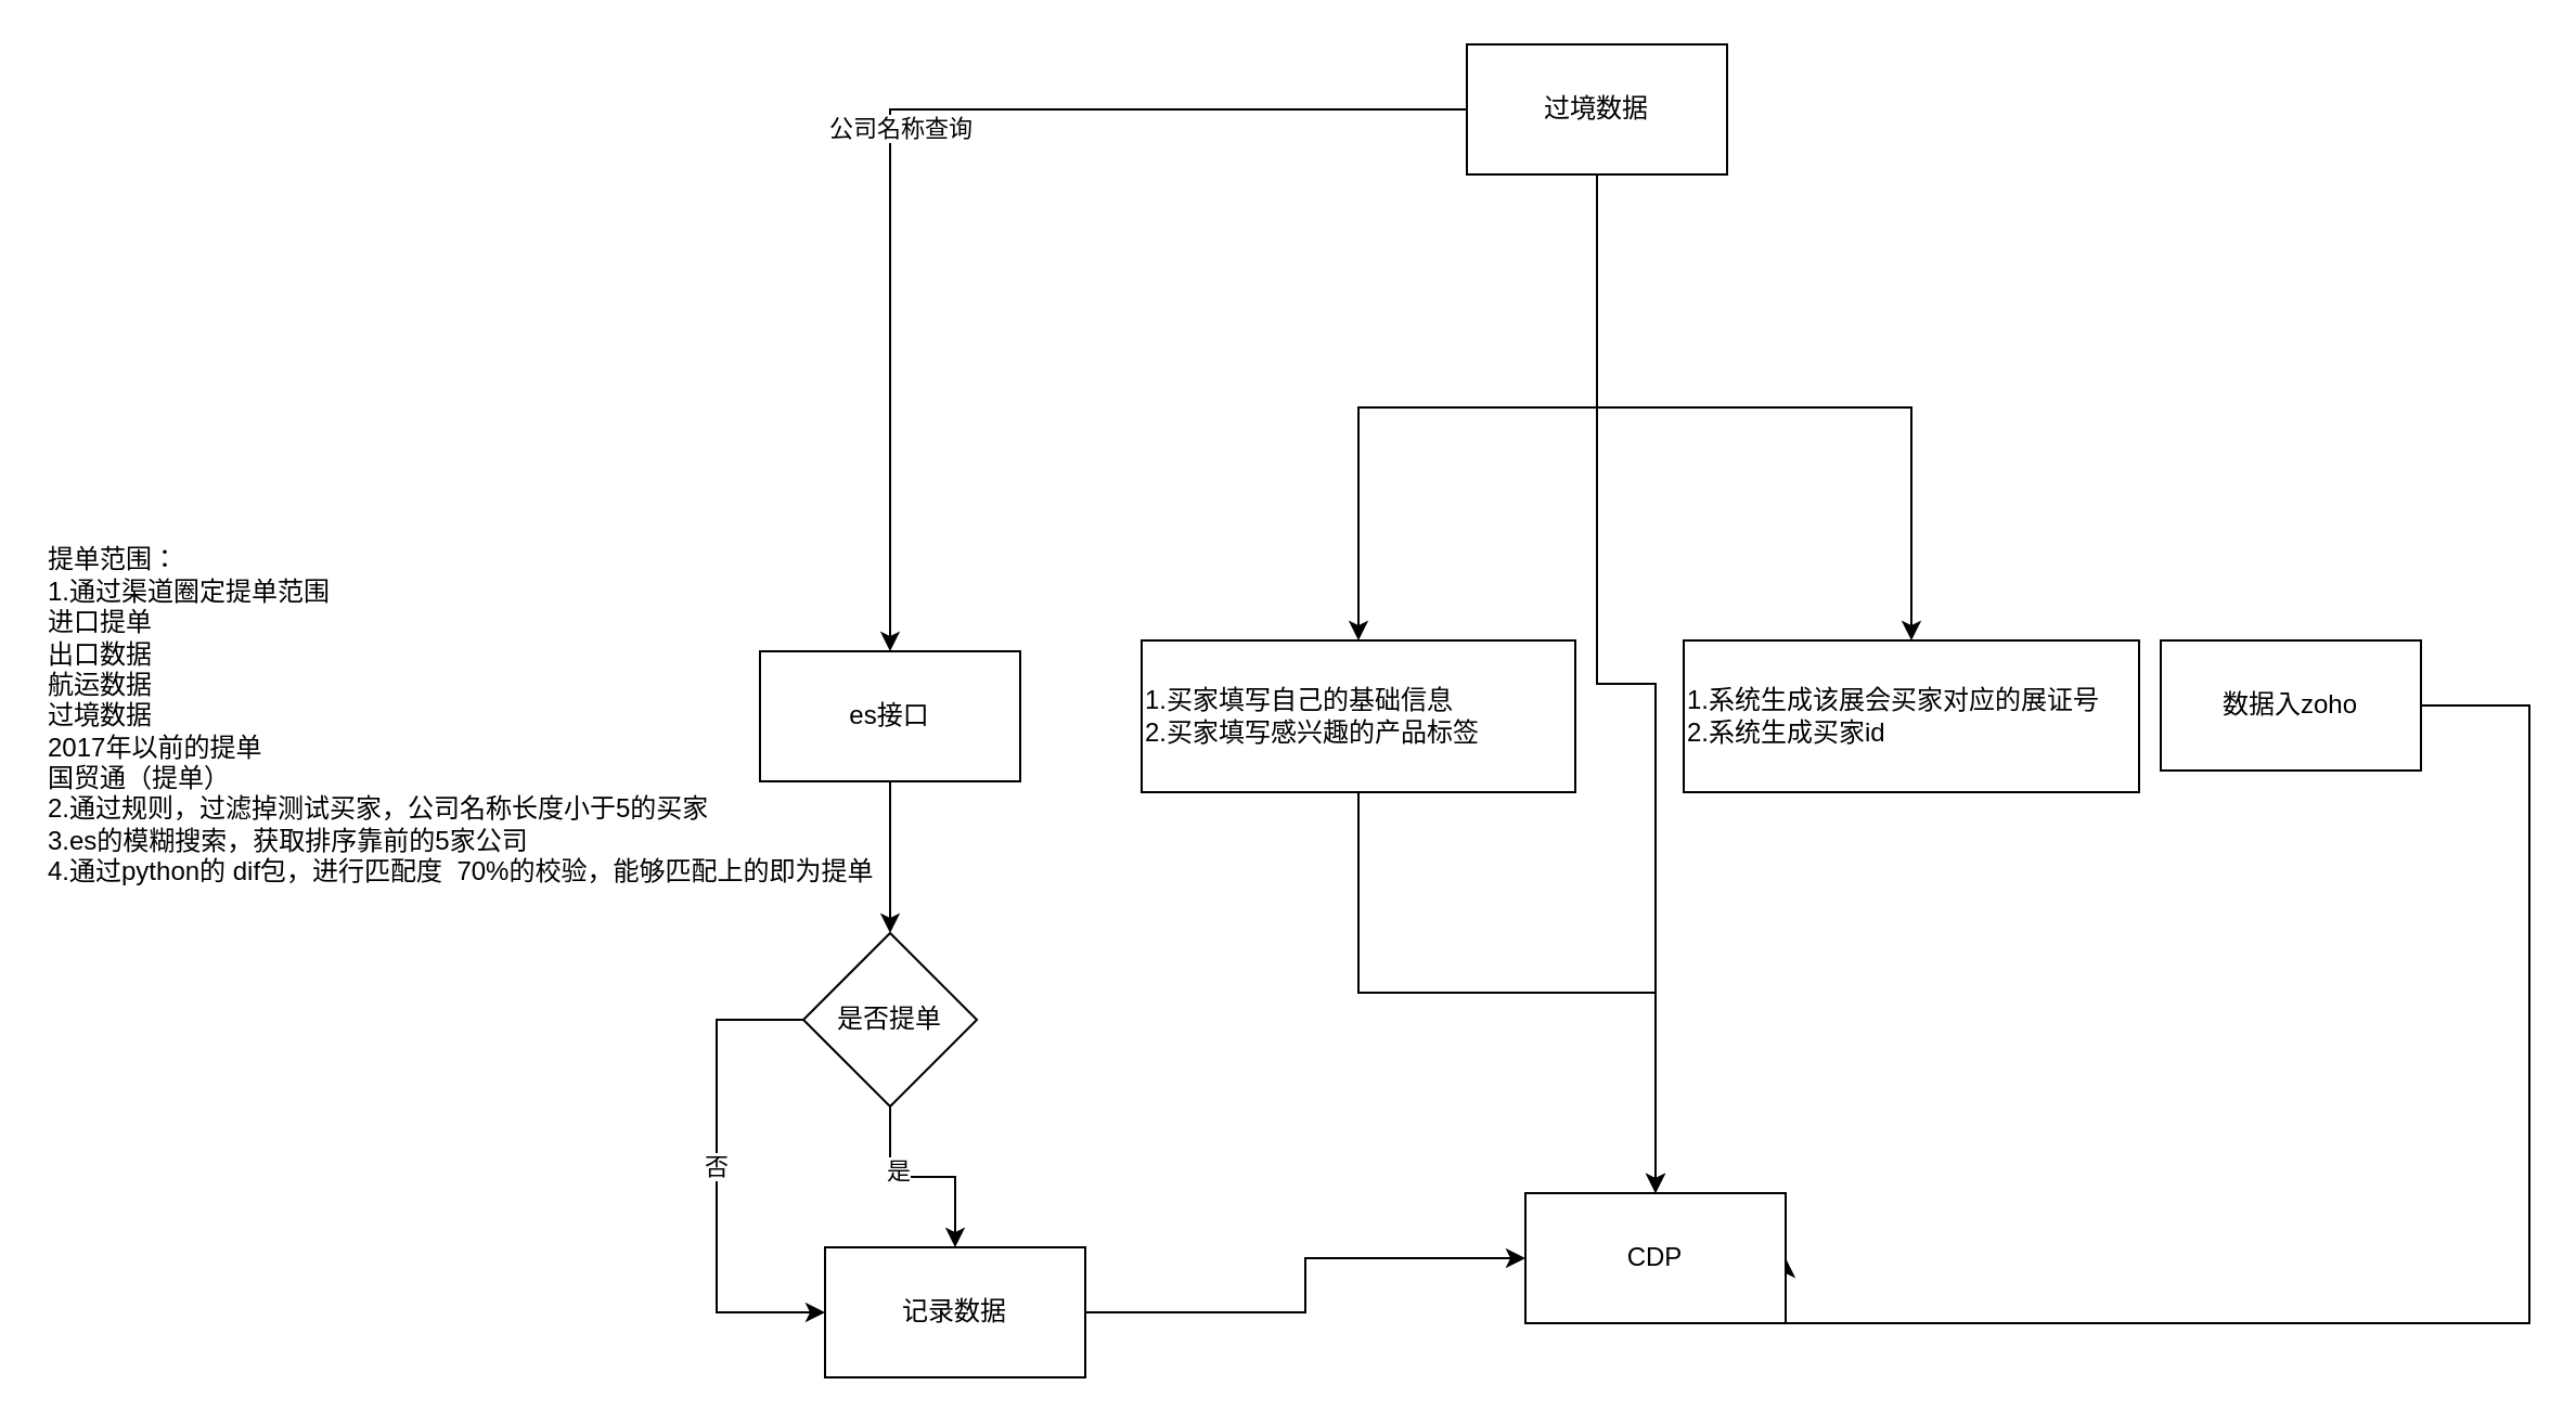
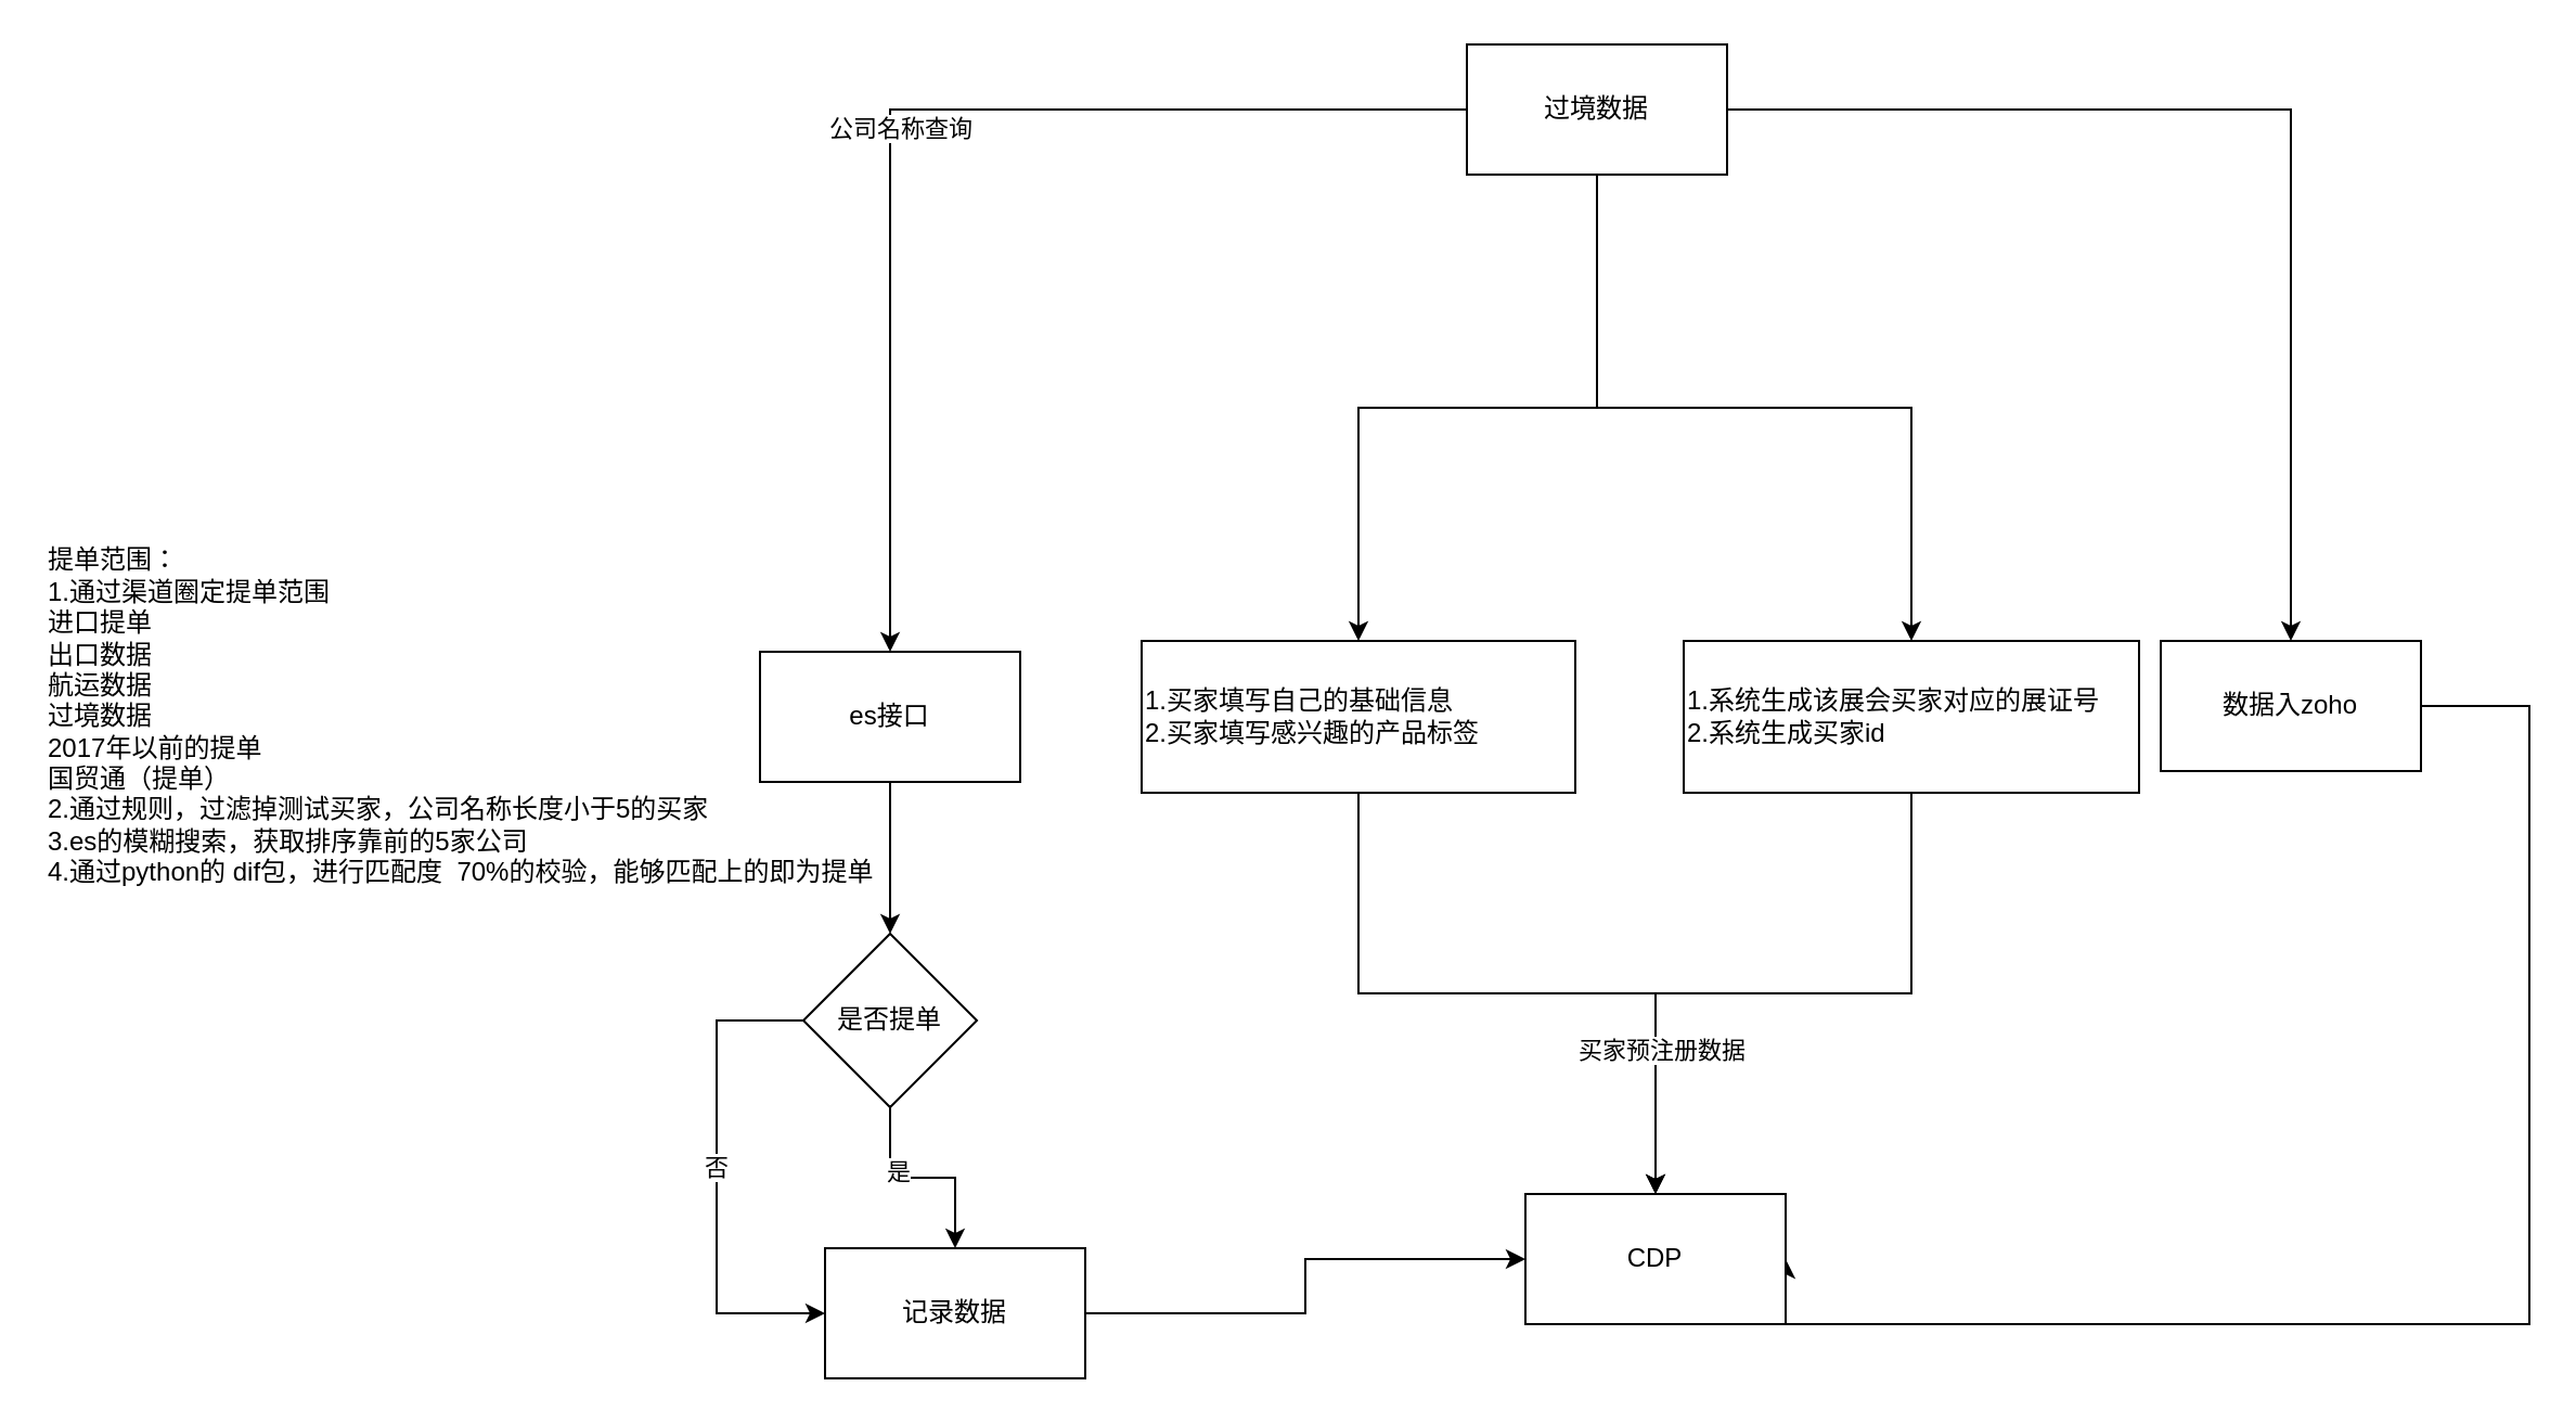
  <mxCell id="0" />
  <mxCell id="1" parent="0" />
- <mxCell id="2" value="" style="edgeStyle=orthogonalEdgeStyle;rounded=0;orthogonalLoop=1;jettySize=auto;html=1;" edge="1" parent="1" source="7" target="25"><mxGeometry relative="1" as="geometry" /></mxCell>
+ <mxCell id="2" value="" style="edgeStyle=orthogonalEdgeStyle;rounded=0;orthogonalLoop=1;jettySize=auto;html=1;" edge="1" parent="1" source="7" target="9"><mxGeometry relative="1" as="geometry" /></mxCell>
  <mxCell id="3" value="" style="edgeStyle=orthogonalEdgeStyle;rounded=0;orthogonalLoop=1;jettySize=auto;html=1;" edge="1" parent="1" source="7" target="17"><mxGeometry relative="1" as="geometry" /></mxCell>
  <mxCell id="4" value="公司名称查询" style="edgeLabel;html=1;align=center;verticalAlign=middle;resizable=0;points=[];" vertex="1" connectable="0" parent="3"><mxGeometry x="0.062" y="4" relative="1" as="geometry"><mxPoint as="offset" /></mxGeometry></mxCell>
  <mxCell id="5" value="" style="edgeStyle=orthogonalEdgeStyle;rounded=0;orthogonalLoop=1;jettySize=auto;html=1;" edge="1" parent="1" source="7" target="19"><mxGeometry relative="1" as="geometry" /></mxCell>
  <mxCell id="6" style="edgeStyle=orthogonalEdgeStyle;rounded=0;orthogonalLoop=1;jettySize=auto;html=1;entryX=0.5;entryY=0;entryDx=0;entryDy=0;" edge="1" parent="1" source="7" target="22"><mxGeometry relative="1" as="geometry" /></mxCell>
  <mxCell id="7" value="过境数据" style="rounded=0;whiteSpace=wrap;html=1;" vertex="1" parent="1"><mxGeometry x="676" width="120" height="60" as="geometry" y="20" /></mxCell>
  <mxCell id="8" style="edgeStyle=orthogonalEdgeStyle;rounded=0;orthogonalLoop=1;jettySize=auto;html=1;entryX=1;entryY=0.5;entryDx=0;entryDy=0;" edge="1" parent="1" source="9" target="25"><mxGeometry relative="1" as="geometry"><Array as="points"><mxPoint x="1166" y="610" /><mxPoint x="823" y="610" /></Array></mxGeometry></mxCell>
  <mxCell id="9" value="数据入zoho" style="whiteSpace=wrap;html=1;rounded=0;" vertex="1" parent="1"><mxGeometry x="996" y="295" width="120" height="60" as="geometry" /></mxCell>
  <mxCell id="10" value="" style="edgeStyle=orthogonalEdgeStyle;rounded=0;orthogonalLoop=1;jettySize=auto;html=1;" edge="1" parent="1" source="14" target="24"><mxGeometry relative="1" as="geometry" /></mxCell>
  <mxCell id="11" value="是" style="edgeLabel;html=1;align=center;verticalAlign=middle;resizable=0;points=[];" vertex="1" connectable="0" parent="10"><mxGeometry x="-0.244" y="3" relative="1" as="geometry"><mxPoint as="offset" /></mxGeometry></mxCell>
  <mxCell id="12" style="edgeStyle=orthogonalEdgeStyle;rounded=0;orthogonalLoop=1;jettySize=auto;html=1;entryX=0;entryY=0.5;entryDx=0;entryDy=0;" edge="1" parent="1" source="14" target="24"><mxGeometry relative="1" as="geometry"><Array as="points"><mxPoint x="330" y="470" /><mxPoint x="330" y="605" /></Array></mxGeometry></mxCell>
  <mxCell id="13" value="否" style="edgeLabel;html=1;align=center;verticalAlign=middle;resizable=0;points=[];" vertex="1" connectable="0" parent="12"><mxGeometry x="-0.046" y="-1" relative="1" as="geometry"><mxPoint as="offset" /></mxGeometry></mxCell>
  <mxCell id="14" value="是否提单" style="rhombus;whiteSpace=wrap;html=1;rounded=0;" vertex="1" parent="1"><mxGeometry x="370" y="430" width="80" height="80" as="geometry" /></mxCell>
  <mxCell id="15" value="提单范围：&lt;br&gt;1.通过渠道圈定提单范围&lt;br&gt;&lt;div&gt;进口提单&lt;/div&gt;&lt;div&gt;出口数据&lt;/div&gt;&lt;div&gt;航运数据&lt;/div&gt;&lt;div&gt;过境数据&lt;/div&gt;&lt;div&gt;2017年以前的提单&lt;/div&gt;&lt;div&gt;国贸通（提单）&lt;/div&gt;&lt;div&gt;2.通过规则，过滤掉测试买家，公司名称长度小于5的买家&lt;br&gt;&lt;/div&gt;&lt;div&gt;3.es的模糊搜索，获取排序靠前的5家公司&lt;/div&gt;&lt;div&gt;4.通过python的 dif包，进行匹配度&amp;nbsp; 70%的校验，能够匹配上的即为提单&lt;/div&gt;" style="text;html=1;strokeColor=none;fillColor=none;align=left;verticalAlign=middle;whiteSpace=wrap;rounded=0;" vertex="1" parent="1"><mxGeometry x="20" y="200" width="430" height="260" as="geometry" /></mxCell>
  <mxCell id="16" style="edgeStyle=orthogonalEdgeStyle;rounded=0;orthogonalLoop=1;jettySize=auto;html=1;entryX=0.5;entryY=0;entryDx=0;entryDy=0;" edge="1" parent="1" source="17" target="14"><mxGeometry relative="1" as="geometry" /></mxCell>
  <mxCell id="17" value="es接口" style="whiteSpace=wrap;html=1;rounded=0;" vertex="1" parent="1"><mxGeometry x="350" y="300" width="120" height="60" as="geometry" /></mxCell>
  <mxCell id="18" style="edgeStyle=orthogonalEdgeStyle;rounded=0;orthogonalLoop=1;jettySize=auto;html=1;entryX=0.5;entryY=0;entryDx=0;entryDy=0;" edge="1" parent="1" source="19" target="25"><mxGeometry relative="1" as="geometry" /></mxCell>
  <mxCell id="19" value="1.买家填写自己的基础信息&lt;br&gt;2.买家填写感兴趣的产品标签" style="whiteSpace=wrap;html=1;rounded=0;align=left;" vertex="1" parent="1"><mxGeometry x="526" y="295" width="200" height="70" as="geometry" /></mxCell>
+ <mxCell id="20" style="edgeStyle=orthogonalEdgeStyle;rounded=0;orthogonalLoop=1;jettySize=auto;html=1;entryX=0.5;entryY=0;entryDx=0;entryDy=0;" edge="1" parent="1" source="22" target="25"><mxGeometry relative="1" as="geometry" /></mxCell>
+ <mxCell id="21" value="买家预注册数据" style="edgeLabel;html=1;align=center;verticalAlign=middle;resizable=0;points=[];" vertex="1" connectable="0" parent="20"><mxGeometry x="0.561" y="2" relative="1" as="geometry"><mxPoint as="offset" /></mxGeometry></mxCell>
  <mxCell id="22" value="1.系统生成该展会买家对应的展证号&lt;br&gt;2.系统生成买家id" style="rounded=0;whiteSpace=wrap;html=1;align=left;" vertex="1" parent="1"><mxGeometry x="776" y="295" width="210" height="70" as="geometry" /></mxCell>
  <mxCell id="23" style="edgeStyle=orthogonalEdgeStyle;rounded=0;orthogonalLoop=1;jettySize=auto;html=1;entryX=0;entryY=0.5;entryDx=0;entryDy=0;" edge="1" parent="1" source="24" target="25"><mxGeometry relative="1" as="geometry" /></mxCell>
  <mxCell id="24" value="记录数据" style="whiteSpace=wrap;html=1;rounded=0;" vertex="1" parent="1"><mxGeometry x="380" y="575" width="120" height="60" as="geometry" /></mxCell>
  <mxCell id="25" value="CDP" style="rounded=0;whiteSpace=wrap;html=1;" vertex="1" parent="1"><mxGeometry x="703" y="550" width="120" height="60" as="geometry" /></mxCell>
